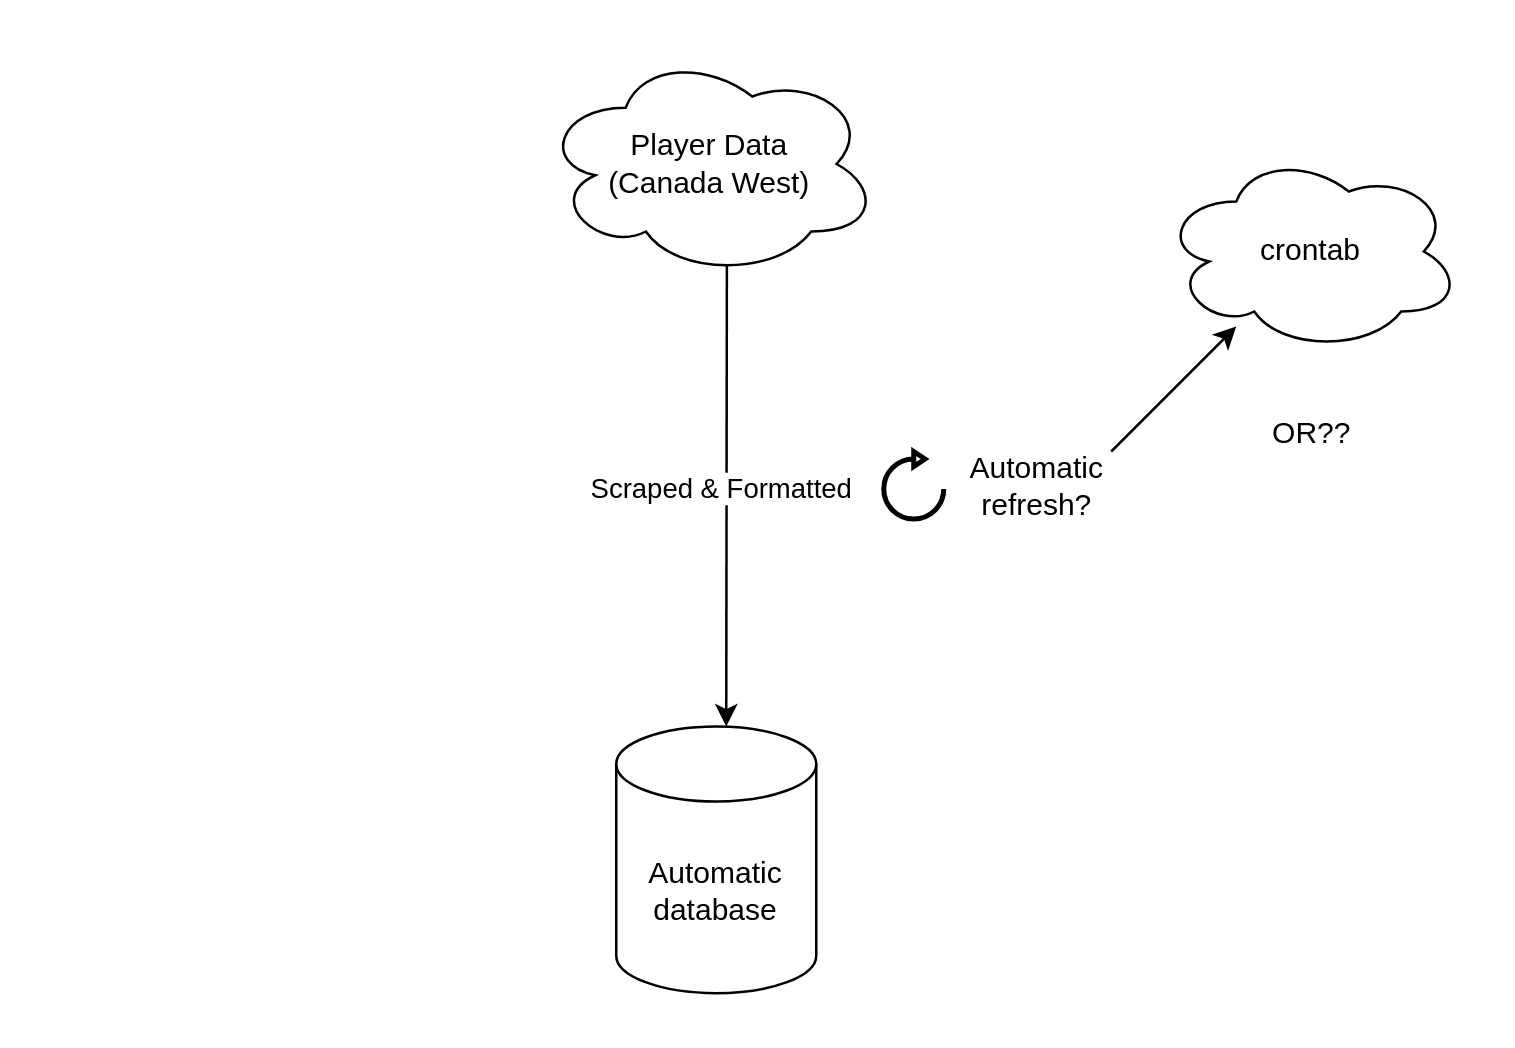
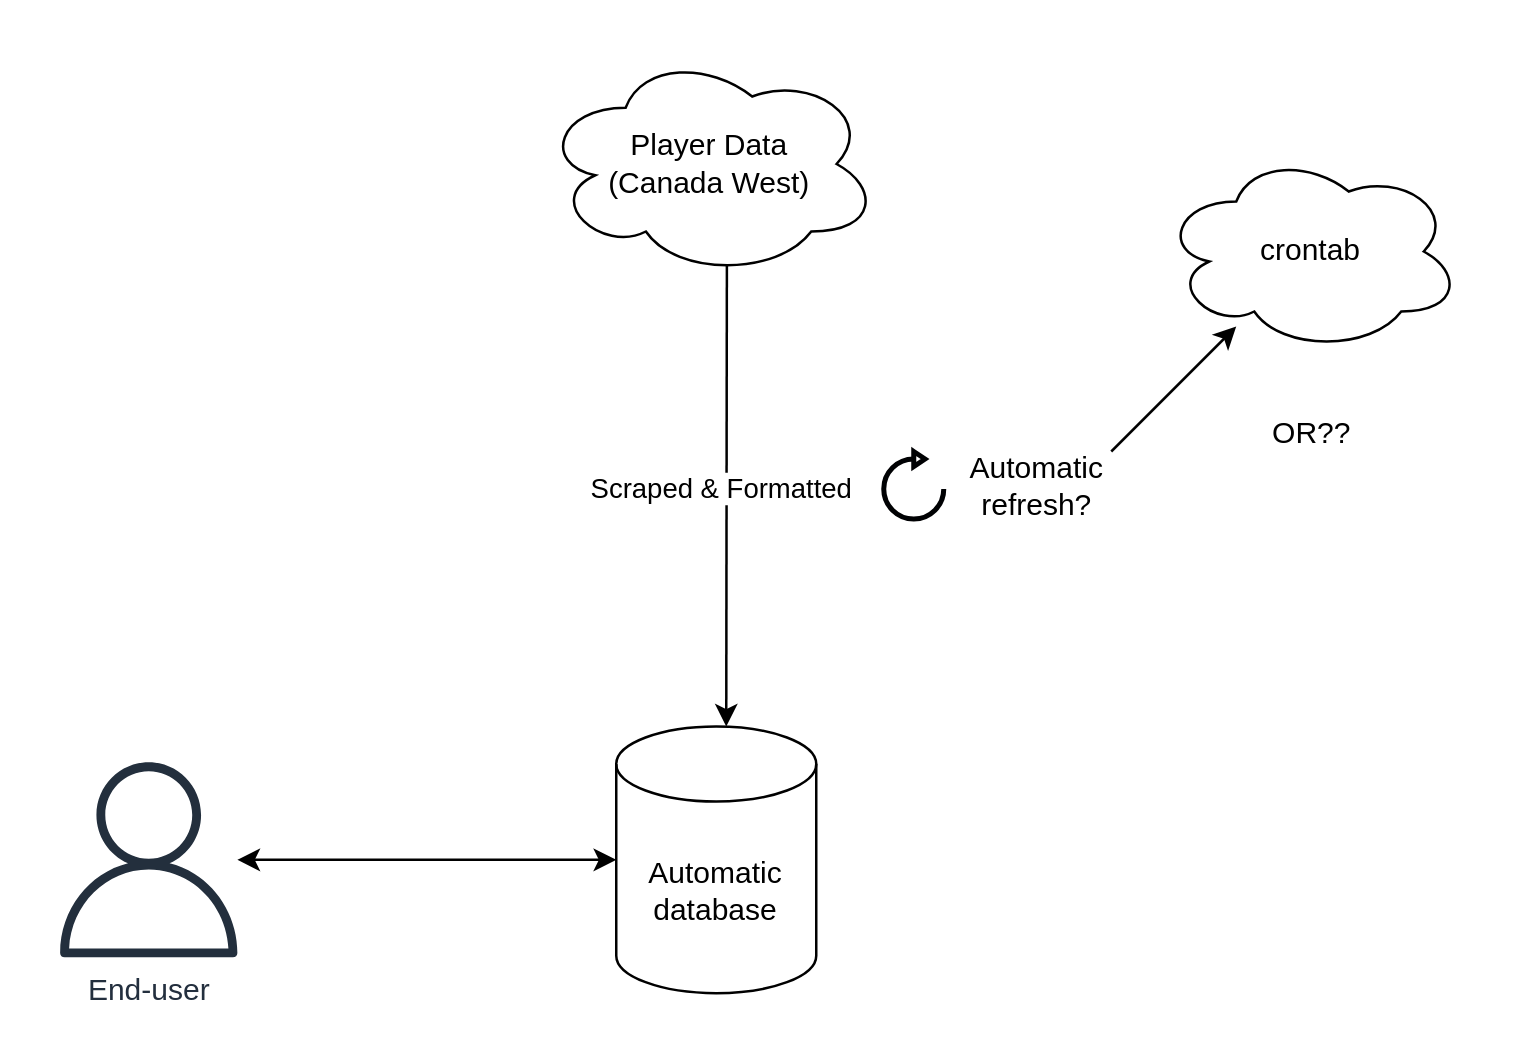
  <mxCell id="0" />
  <mxCell id="1" parent="0" />
  <mxCell id="2" value="Player Data&lt;br&gt;(Canada West)" style="ellipse;shape=cloud;whiteSpace=wrap;html=1;" vertex="1" parent="1"><mxGeometry x="216" y="20" width="135" height="90" as="geometry" /></mxCell>
  <mxCell id="3" value="" style="endArrow=classic;html=1;rounded=0;exitX=0.55;exitY=0.95;exitDx=0;exitDy=0;exitPerimeter=0;" edge="1" parent="1" source="2"><mxGeometry width="50" height="50" relative="1" as="geometry"><mxPoint x="156" y="420" as="sourcePoint" /><mxPoint x="290" y="290" as="targetPoint" /></mxGeometry></mxCell>
  <mxCell id="4" value="Scraped &amp;amp; Formatted" style="edgeLabel;html=1;align=center;verticalAlign=middle;resizable=0;points=[];" vertex="1" connectable="0" parent="3"><mxGeometry x="-0.034" y="-3" relative="1" as="geometry"><mxPoint as="offset" /></mxGeometry></mxCell>
  <mxCell id="5" value="Automatic&lt;br&gt;database" style="shape=cylinder3;whiteSpace=wrap;html=1;boundedLbl=1;backgroundOutline=1;size=15;" vertex="1" parent="1"><mxGeometry x="246" y="290" width="80" height="106.67" as="geometry" /></mxCell>
  <mxCell id="6" value="" style="html=1;verticalLabelPosition=bottom;align=center;labelBackgroundColor=#ffffff;verticalAlign=top;strokeWidth=2;strokeColor=#000103;shadow=0;dashed=0;shape=mxgraph.ios7.icons.reload;" vertex="1" parent="1"><mxGeometry x="353" y="180" width="24" height="27" as="geometry" /></mxCell>
  <mxCell id="7" value="Automatic&lt;br&gt;refresh?" style="text;html=1;align=center;verticalAlign=middle;resizable=0;points=[];autosize=1;strokeColor=none;fillColor=none;" vertex="1" parent="1"><mxGeometry x="374" y="173.5" width="80" height="40" as="geometry" /></mxCell>
  <mxCell id="8" value="" style="endArrow=classic;html=1;rounded=0;" edge="1" parent="1"><mxGeometry width="50" height="50" relative="1" as="geometry"><mxPoint x="444" y="180" as="sourcePoint" /><mxPoint x="494" y="130" as="targetPoint" /></mxGeometry></mxCell>
  <mxCell id="9" value="crontab" style="ellipse;shape=cloud;whiteSpace=wrap;html=1;" vertex="1" parent="1"><mxGeometry x="464" y="60" width="120" height="80" as="geometry" /></mxCell>
  <mxCell id="10" value="OR??" style="text;html=1;align=center;verticalAlign=middle;resizable=0;points=[];autosize=1;strokeColor=none;fillColor=none;" vertex="1" parent="1"><mxGeometry x="499" y="158" width="50" height="30" as="geometry" /></mxCell>
+ <mxCell id="11" value="End-user" style="sketch=0;outlineConnect=0;fontColor=#232F3E;gradientColor=none;fillColor=#232F3D;strokeColor=none;dashed=0;verticalLabelPosition=bottom;verticalAlign=top;align=center;html=1;fontSize=12;fontStyle=0;aspect=fixed;pointerEvents=1;shape=mxgraph.aws4.user;" vertex="1" parent="1"><mxGeometry x="20" y="304.34" width="78" height="78" as="geometry" /></mxCell>
+ <mxCell id="12" value="" style="endArrow=classic;startArrow=classic;html=1;rounded=0;entryX=0;entryY=0.5;entryDx=0;entryDy=0;entryPerimeter=0;" edge="1" parent="1" source="11" target="5"><mxGeometry width="50" height="50" relative="1" as="geometry"><mxPoint x="150" y="360" as="sourcePoint" /><mxPoint x="200" y="310" as="targetPoint" /></mxGeometry></mxCell>
